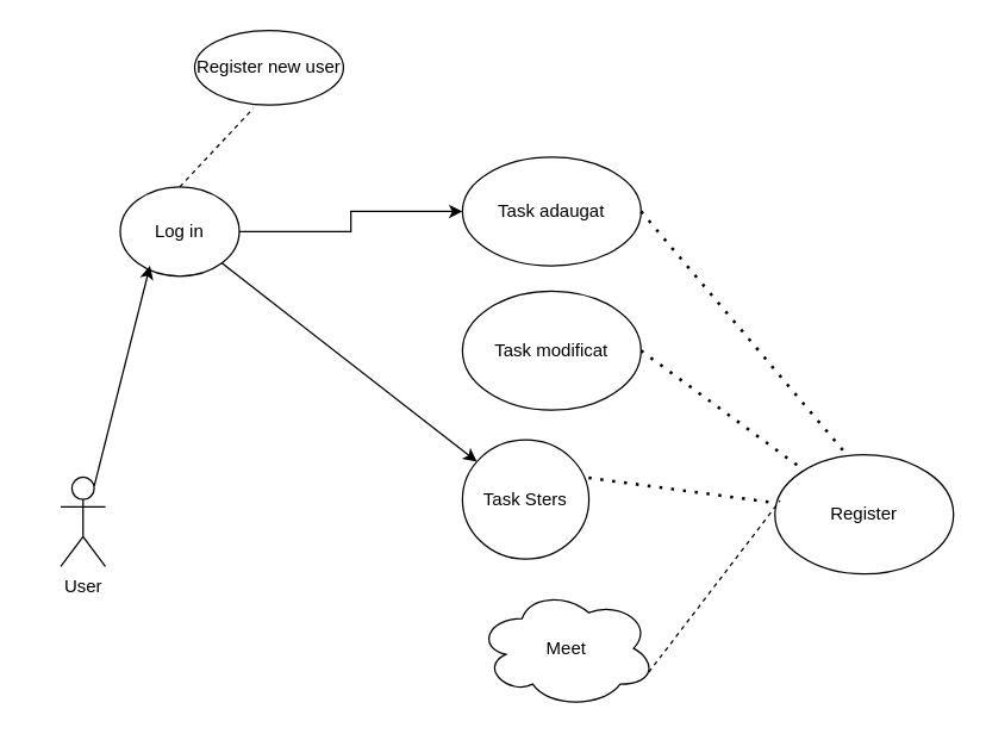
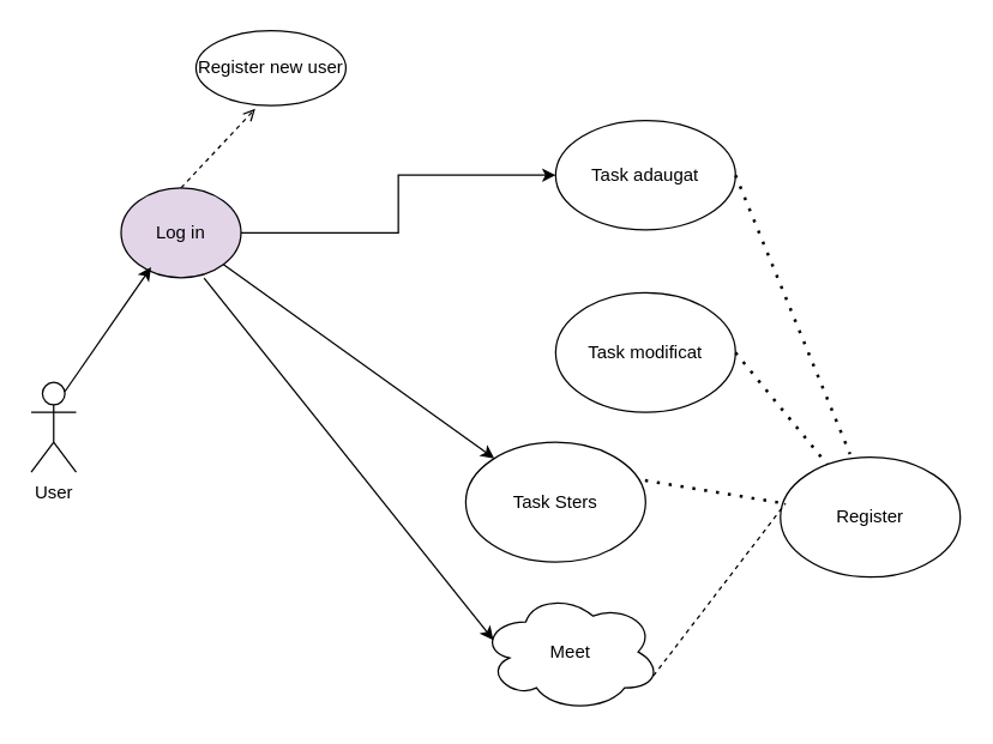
  <mxCell id="0" />
  <mxCell id="1" parent="0" />
  <mxCell id="2" style="edgeStyle=orthogonalEdgeStyle;rounded=0;orthogonalLoop=1;jettySize=auto;html=1;" parent="1" source="12" target="4" edge="1"><mxGeometry relative="1" as="geometry"><mxPoint x="170" y="142" as="sourcePoint" /></mxGeometry></mxCell>
- <mxCell id="3" value="User&lt;br&gt;" style="shape=umlActor;verticalLabelPosition=bottom;verticalAlign=top;html=1;outlineConnect=0;" parent="1" vertex="1"><mxGeometry x="40" y="320" width="30" height="60" as="geometry" /></mxCell>
- <mxCell id="4" value="Task adaugat" style="ellipse;whiteSpace=wrap;html=1;" parent="1" vertex="1"><mxGeometry x="310" y="105" width="120" height="73" as="geometry" /></mxCell>
- <mxCell id="5" value="Task modificat" style="ellipse;whiteSpace=wrap;html=1;" parent="1" vertex="1"><mxGeometry x="310" y="195" width="120" height="80" as="geometry" /></mxCell>
- <mxCell id="6" value="Task Sters" style="ellipse;whiteSpace=wrap;html=1;" parent="1" vertex="1"><mxGeometry x="310" y="295" width="85" height="80" as="geometry" /></mxCell>
+ <mxCell id="3" value="User&lt;br&gt;" style="shape=umlActor;verticalLabelPosition=bottom;verticalAlign=top;html=1;outlineConnect=0;" parent="1" vertex="1"><mxGeometry x="20" y="255" width="30" height="60" as="geometry" /></mxCell>
+ <mxCell id="4" value="Task adaugat" style="ellipse;whiteSpace=wrap;html=1;" parent="1" vertex="1"><mxGeometry x="370" y="80" width="120" height="73" as="geometry" /></mxCell>
+ <mxCell id="5" value="Task modificat" style="ellipse;whiteSpace=wrap;html=1;" parent="1" vertex="1"><mxGeometry x="370" y="195" width="120" height="80" as="geometry" /></mxCell>
+ <mxCell id="6" value="Task Sters" style="ellipse;whiteSpace=wrap;html=1;" parent="1" vertex="1"><mxGeometry x="310" y="295" width="120" height="80" as="geometry" /></mxCell>
  <mxCell id="7" value="" style="endArrow=classic;html=1;exitX=1;exitY=1;exitDx=0;exitDy=0;" parent="1" source="12" target="6" edge="1"><mxGeometry width="50" height="50" relative="1" as="geometry"><mxPoint x="150" y="195" as="sourcePoint" /><mxPoint x="220" y="185" as="targetPoint" /></mxGeometry></mxCell>
  <mxCell id="8" value="Register" style="ellipse;whiteSpace=wrap;html=1;" parent="1" vertex="1"><mxGeometry x="520" y="305" width="120" height="80" as="geometry" /></mxCell>
  <mxCell id="9" value="Meet" style="ellipse;shape=cloud;whiteSpace=wrap;html=1;" parent="1" vertex="1"><mxGeometry x="320" y="395" width="120" height="80" as="geometry" /></mxCell>
+ <mxCell id="10" value="" style="endArrow=classic;html=1;entryX=0.07;entryY=0.4;entryDx=0;entryDy=0;entryPerimeter=0;exitX=0.692;exitY=1.005;exitDx=0;exitDy=0;exitPerimeter=0;" parent="1" source="12" target="9" edge="1"><mxGeometry width="50" height="50" relative="1" as="geometry"><mxPoint x="100" y="205" as="sourcePoint" /><mxPoint x="160" y="355" as="targetPoint" /></mxGeometry></mxCell>
  <mxCell id="11" value="" style="endArrow=none;dashed=1;html=1;entryX=0.028;entryY=0.385;entryDx=0;entryDy=0;entryPerimeter=0;exitX=0.96;exitY=0.7;exitDx=0;exitDy=0;exitPerimeter=0;" parent="1" source="9" target="8" edge="1"><mxGeometry width="50" height="50" relative="1" as="geometry"><mxPoint x="190" y="525" as="sourcePoint" /><mxPoint x="240" y="475" as="targetPoint" /></mxGeometry></mxCell>
- <mxCell id="12" value="Log in" style="ellipse;whiteSpace=wrap;html=1;" parent="1" vertex="1"><mxGeometry x="80" y="125" width="80" height="60" as="geometry" /></mxCell>
+ <mxCell id="12" value="Log in" style="ellipse;whiteSpace=wrap;html=1;fillColor=#e1d5e7;" parent="1" vertex="1"><mxGeometry x="80" y="125" width="80" height="60" as="geometry" /></mxCell>
  <mxCell id="13" value="" style="endArrow=classic;html=1;exitX=0.75;exitY=0.1;exitDx=0;exitDy=0;exitPerimeter=0;" parent="1" source="3" edge="1"><mxGeometry width="50" height="50" relative="1" as="geometry"><mxPoint x="50" y="228" as="sourcePoint" /><mxPoint x="100" y="178" as="targetPoint" /></mxGeometry></mxCell>
  <mxCell id="14" value="Register new user" style="ellipse;whiteSpace=wrap;html=1;" parent="1" vertex="1"><mxGeometry x="130" y="20" width="100" height="50" as="geometry" /></mxCell>
- <mxCell id="15" value="" style="endArrow=none;dashed=1;html=1;exitX=0.5;exitY=0;exitDx=0;exitDy=0;entryX=0.395;entryY=1.044;entryDx=0;entryDy=0;entryPerimeter=0;" parent="1" source="12" target="14" edge="1"><mxGeometry width="50" height="50" relative="1" as="geometry"><mxPoint x="110" y="55" as="sourcePoint" /><mxPoint x="150" y="35" as="targetPoint" /></mxGeometry></mxCell>
+ <mxCell id="15" value="" style="endArrow=open;dashed=1;html=1;exitX=0.5;exitY=0;exitDx=0;exitDy=0;entryX=0.395;entryY=1.044;entryDx=0;entryDy=0;entryPerimeter=0;" parent="1" source="12" target="14" edge="1"><mxGeometry width="50" height="50" relative="1" as="geometry"><mxPoint x="110" y="55" as="sourcePoint" /><mxPoint x="150" y="35" as="targetPoint" /></mxGeometry></mxCell>
  <mxCell id="16" value="" style="endArrow=none;dashed=1;html=1;dashPattern=1 3;strokeWidth=2;exitX=1;exitY=0.5;exitDx=0;exitDy=0;entryX=0.387;entryY=-0.027;entryDx=0;entryDy=0;entryPerimeter=0;" edge="1" parent="1" source="4" target="8"><mxGeometry width="50" height="50" relative="1" as="geometry"><mxPoint x="520" y="275" as="sourcePoint" /><mxPoint x="570" y="225" as="targetPoint" /></mxGeometry></mxCell>
  <mxCell id="17" value="" style="endArrow=none;dashed=1;html=1;dashPattern=1 3;strokeWidth=2;exitX=1;exitY=0.5;exitDx=0;exitDy=0;" edge="1" parent="1" source="5" target="8"><mxGeometry width="50" height="50" relative="1" as="geometry"><mxPoint x="570" y="135" as="sourcePoint" /><mxPoint x="620" y="85" as="targetPoint" /></mxGeometry></mxCell>
  <mxCell id="18" value="" style="endArrow=none;dashed=1;html=1;dashPattern=1 3;strokeWidth=2;exitX=0.997;exitY=0.318;exitDx=0;exitDy=0;exitPerimeter=0;" edge="1" parent="1" source="6" target="8"><mxGeometry width="50" height="50" relative="1" as="geometry"><mxPoint x="600" y="95" as="sourcePoint" /><mxPoint x="650" y="45" as="targetPoint" /></mxGeometry></mxCell>
